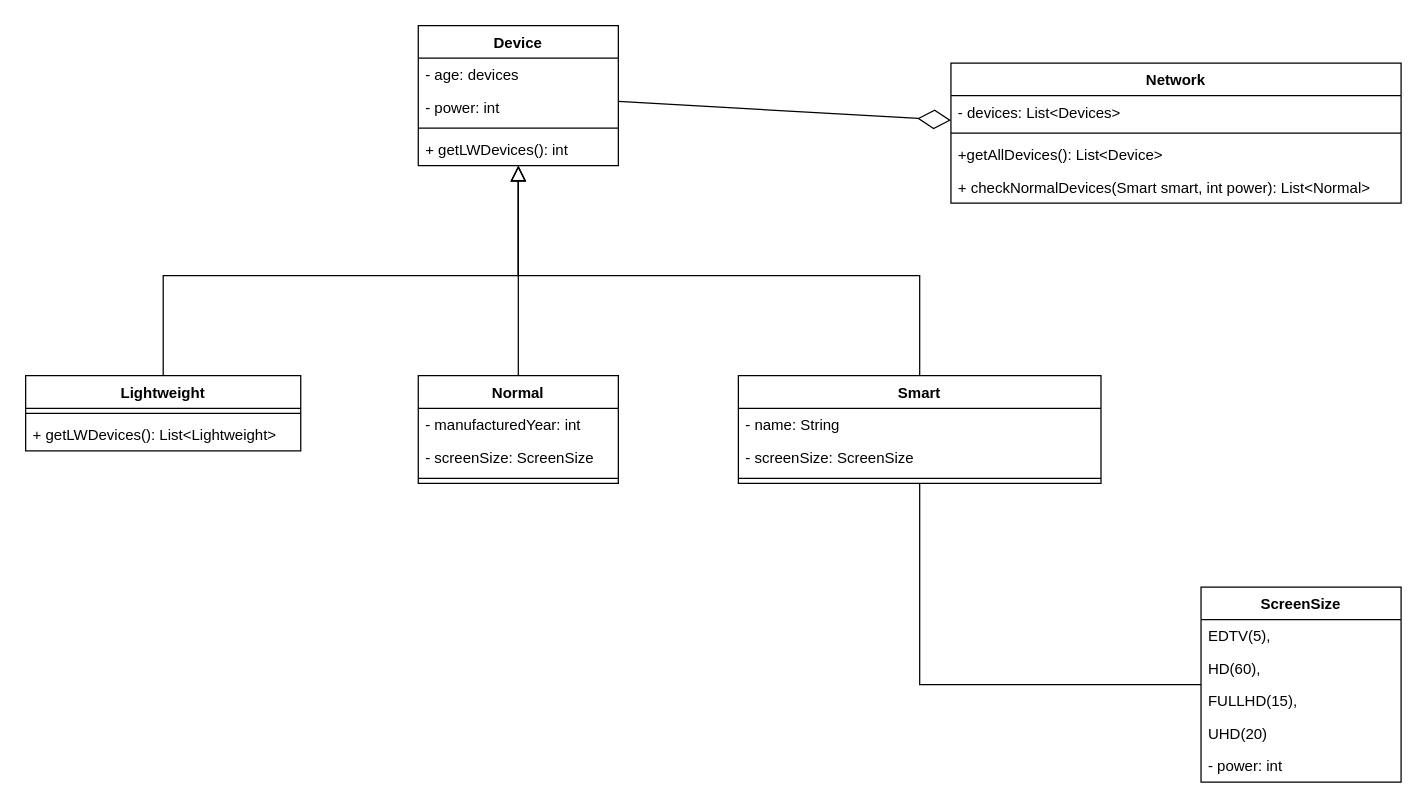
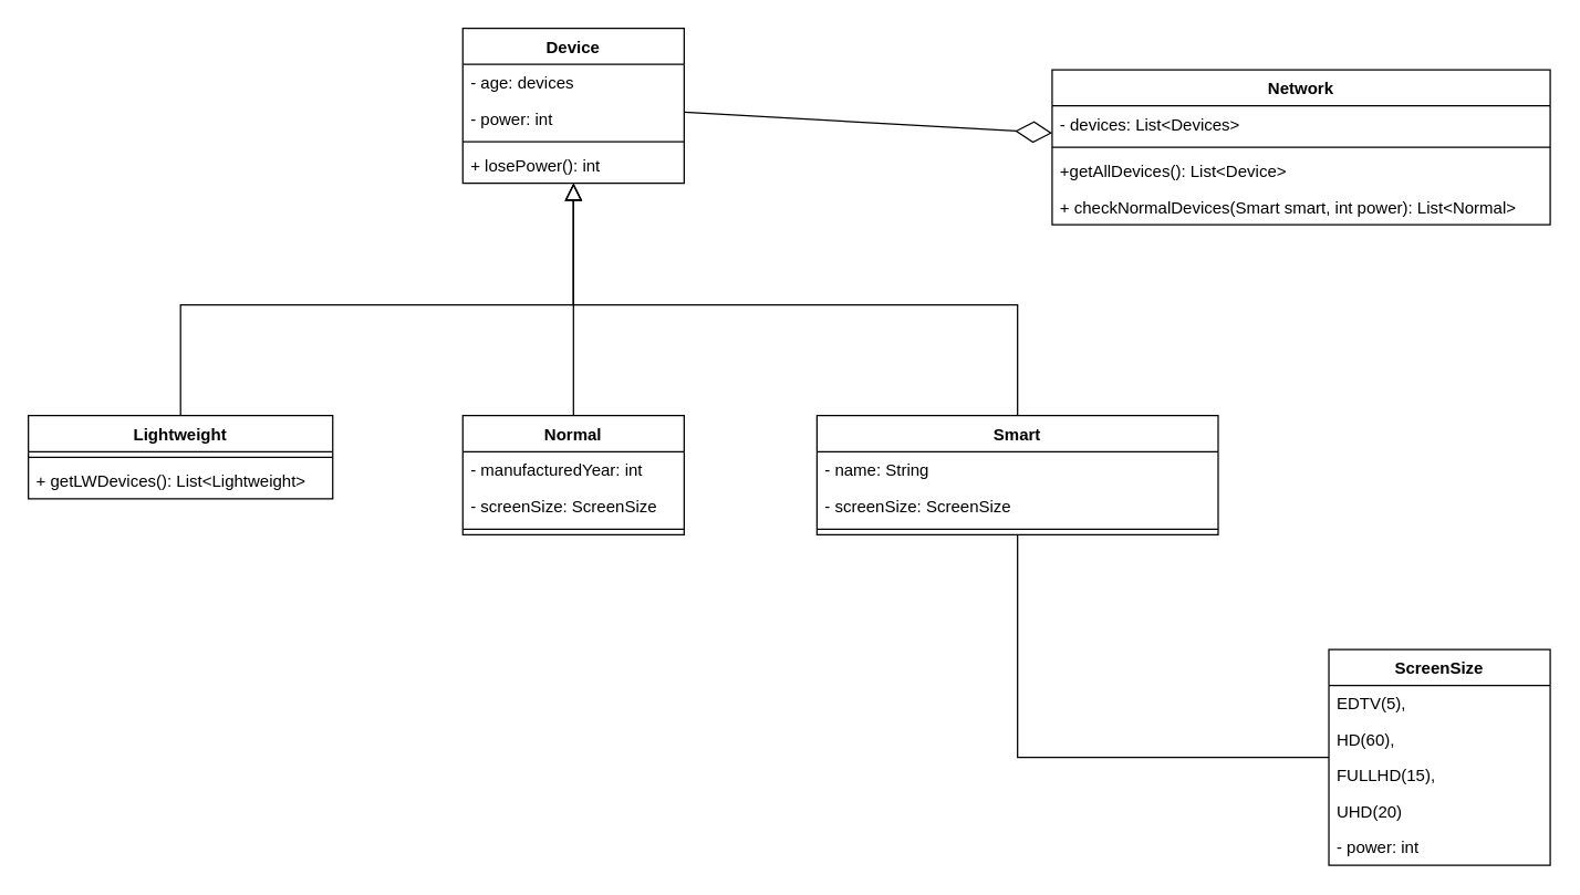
  <mxCell id="0" />
  <mxCell id="1" parent="0" />
  <mxCell id="2" value="Network" style="swimlane;fontStyle=1;childLayout=stackLayout;horizontal=1;startSize=26;horizontalStack=0;resizeParent=1;resizeParentMax=0;resizeLast=0;collapsible=1;marginBottom=0;" vertex="1" parent="1"><mxGeometry x="760" y="50" width="360" height="112" as="geometry" /></mxCell>
  <mxCell id="3" value="- devices: List&lt;Devices&gt;" style="text;strokeColor=none;fillColor=none;align=left;verticalAlign=top;spacingLeft=4;spacingRight=4;overflow=hidden;rotatable=0;points=[[0,0.5],[1,0.5]];portConstraint=eastwest;" vertex="1" parent="2"><mxGeometry y="26" width="360" height="26" as="geometry" /></mxCell>
  <mxCell id="4" value="" style="line;strokeWidth=1;fillColor=none;align=left;verticalAlign=middle;spacingTop=-1;spacingLeft=3;spacingRight=3;rotatable=0;labelPosition=right;points=[];portConstraint=eastwest;" vertex="1" parent="2"><mxGeometry y="52" width="360" height="8" as="geometry" /></mxCell>
  <mxCell id="5" value="+getAllDevices(): List&lt;Device&gt;" style="text;strokeColor=none;fillColor=none;align=left;verticalAlign=top;spacingLeft=4;spacingRight=4;overflow=hidden;rotatable=0;points=[[0,0.5],[1,0.5]];portConstraint=eastwest;" vertex="1" parent="2"><mxGeometry y="60" width="360" height="26" as="geometry" /></mxCell>
  <mxCell id="6" value="+ checkNormalDevices(Smart smart, int power): List&lt;Normal&gt;" style="text;strokeColor=none;fillColor=none;align=left;verticalAlign=top;spacingLeft=4;spacingRight=4;overflow=hidden;rotatable=0;points=[[0,0.5],[1,0.5]];portConstraint=eastwest;" vertex="1" parent="2"><mxGeometry y="86" width="360" height="26" as="geometry" /></mxCell>
  <mxCell id="7" value="Device" style="swimlane;fontStyle=1;childLayout=stackLayout;horizontal=1;startSize=26;horizontalStack=0;resizeParent=1;resizeParentMax=0;resizeLast=0;collapsible=1;marginBottom=0;" vertex="1" parent="1"><mxGeometry x="334" y="20" width="160" height="112" as="geometry" /></mxCell>
  <mxCell id="8" value="- age: devices" style="text;strokeColor=none;fillColor=none;align=left;verticalAlign=top;spacingLeft=4;spacingRight=4;overflow=hidden;rotatable=0;points=[[0,0.5],[1,0.5]];portConstraint=eastwest;" vertex="1" parent="7"><mxGeometry y="26" width="160" height="26" as="geometry" /></mxCell>
  <mxCell id="9" value="- power: int" style="text;strokeColor=none;fillColor=none;align=left;verticalAlign=top;spacingLeft=4;spacingRight=4;overflow=hidden;rotatable=0;points=[[0,0.5],[1,0.5]];portConstraint=eastwest;" vertex="1" parent="7"><mxGeometry y="52" width="160" height="26" as="geometry" /></mxCell>
  <mxCell id="10" value="" style="line;strokeWidth=1;fillColor=none;align=left;verticalAlign=middle;spacingTop=-1;spacingLeft=3;spacingRight=3;rotatable=0;labelPosition=right;points=[];portConstraint=eastwest;" vertex="1" parent="7"><mxGeometry y="78" width="160" height="8" as="geometry" /></mxCell>
- <mxCell id="11" value="+ getLWDevices(): int" style="text;strokeColor=none;fillColor=none;align=left;verticalAlign=top;spacingLeft=4;spacingRight=4;overflow=hidden;rotatable=0;points=[[0,0.5],[1,0.5]];portConstraint=eastwest;" vertex="1" parent="7"><mxGeometry y="86" width="160" height="26" as="geometry" /></mxCell>
+ <mxCell id="11" value="+ losePower(): int" style="text;strokeColor=none;fillColor=none;align=left;verticalAlign=top;spacingLeft=4;spacingRight=4;overflow=hidden;rotatable=0;points=[[0,0.5],[1,0.5]];portConstraint=eastwest;" vertex="1" parent="7"><mxGeometry y="86" width="160" height="26" as="geometry" /></mxCell>
  <mxCell id="12" style="edgeStyle=orthogonalEdgeStyle;rounded=0;orthogonalLoop=1;jettySize=auto;html=1;endArrow=block;endFill=0;endSize=10;" edge="1" parent="1" source="13" target="7"><mxGeometry relative="1" as="geometry"><Array as="points"><mxPoint x="130" y="220" /><mxPoint x="414" y="220" /></Array></mxGeometry></mxCell>
  <mxCell id="13" value="Lightweight" style="swimlane;fontStyle=1;childLayout=stackLayout;horizontal=1;startSize=26;horizontalStack=0;resizeParent=1;resizeParentMax=0;resizeLast=0;collapsible=1;marginBottom=0;" vertex="1" parent="1"><mxGeometry x="20" y="300" width="220" height="60" as="geometry" /></mxCell>
  <mxCell id="14" value="" style="line;strokeWidth=1;fillColor=none;align=left;verticalAlign=middle;spacingTop=-1;spacingLeft=3;spacingRight=3;rotatable=0;labelPosition=right;points=[];portConstraint=eastwest;" vertex="1" parent="13"><mxGeometry y="26" width="220" height="8" as="geometry" /></mxCell>
  <mxCell id="15" value="+ getLWDevices(): List&lt;Lightweight&gt;" style="text;strokeColor=none;fillColor=none;align=left;verticalAlign=top;spacingLeft=4;spacingRight=4;overflow=hidden;rotatable=0;points=[[0,0.5],[1,0.5]];portConstraint=eastwest;" vertex="1" parent="13"><mxGeometry y="34" width="220" height="26" as="geometry" /></mxCell>
  <mxCell id="16" style="edgeStyle=orthogonalEdgeStyle;rounded=0;orthogonalLoop=1;jettySize=auto;html=1;endArrow=block;endFill=0;endSize=10;" edge="1" parent="1" source="17" target="7"><mxGeometry relative="1" as="geometry" /></mxCell>
  <mxCell id="17" value="Normal" style="swimlane;fontStyle=1;childLayout=stackLayout;horizontal=1;startSize=26;horizontalStack=0;resizeParent=1;resizeParentMax=0;resizeLast=0;collapsible=1;marginBottom=0;" vertex="1" parent="1"><mxGeometry x="334" y="300" width="160" height="86" as="geometry" /></mxCell>
  <mxCell id="18" value="- manufacturedYear: int" style="text;strokeColor=none;fillColor=none;align=left;verticalAlign=top;spacingLeft=4;spacingRight=4;overflow=hidden;rotatable=0;points=[[0,0.5],[1,0.5]];portConstraint=eastwest;" vertex="1" parent="17"><mxGeometry y="26" width="160" height="26" as="geometry" /></mxCell>
  <mxCell id="19" value="- screenSize: ScreenSize" style="text;strokeColor=none;fillColor=none;align=left;verticalAlign=top;spacingLeft=4;spacingRight=4;overflow=hidden;rotatable=0;points=[[0,0.5],[1,0.5]];portConstraint=eastwest;" vertex="1" parent="17"><mxGeometry y="52" width="160" height="26" as="geometry" /></mxCell>
  <mxCell id="20" value="" style="line;strokeWidth=1;fillColor=none;align=left;verticalAlign=middle;spacingTop=-1;spacingLeft=3;spacingRight=3;rotatable=0;labelPosition=right;points=[];portConstraint=eastwest;" vertex="1" parent="17"><mxGeometry y="78" width="160" height="8" as="geometry" /></mxCell>
  <mxCell id="21" style="edgeStyle=orthogonalEdgeStyle;rounded=0;orthogonalLoop=1;jettySize=auto;html=1;endArrow=block;endFill=0;endSize=10;" edge="1" parent="1" source="22" target="7"><mxGeometry relative="1" as="geometry"><Array as="points"><mxPoint x="735" y="220" /><mxPoint x="414" y="220" /></Array></mxGeometry></mxCell>
  <mxCell id="22" value="Smart" style="swimlane;fontStyle=1;childLayout=stackLayout;horizontal=1;startSize=26;horizontalStack=0;resizeParent=1;resizeParentMax=0;resizeLast=0;collapsible=1;marginBottom=0;" vertex="1" parent="1"><mxGeometry x="590" y="300" width="290" height="86" as="geometry" /></mxCell>
  <mxCell id="23" value="- name: String" style="text;strokeColor=none;fillColor=none;align=left;verticalAlign=top;spacingLeft=4;spacingRight=4;overflow=hidden;rotatable=0;points=[[0,0.5],[1,0.5]];portConstraint=eastwest;" vertex="1" parent="22"><mxGeometry y="26" width="290" height="26" as="geometry" /></mxCell>
  <mxCell id="24" value="- screenSize: ScreenSize" style="text;strokeColor=none;fillColor=none;align=left;verticalAlign=top;spacingLeft=4;spacingRight=4;overflow=hidden;rotatable=0;points=[[0,0.5],[1,0.5]];portConstraint=eastwest;" vertex="1" parent="22"><mxGeometry y="52" width="290" height="26" as="geometry" /></mxCell>
  <mxCell id="25" value="" style="line;strokeWidth=1;fillColor=none;align=left;verticalAlign=middle;spacingTop=-1;spacingLeft=3;spacingRight=3;rotatable=0;labelPosition=right;points=[];portConstraint=eastwest;" vertex="1" parent="22"><mxGeometry y="78" width="290" height="8" as="geometry" /></mxCell>
  <mxCell id="26" style="edgeStyle=orthogonalEdgeStyle;rounded=0;orthogonalLoop=1;jettySize=auto;html=1;endArrow=none;endFill=0;endSize=10;" edge="1" parent="1" source="27" target="22"><mxGeometry relative="1" as="geometry" /></mxCell>
  <mxCell id="27" value="ScreenSize" style="swimlane;fontStyle=1;childLayout=stackLayout;horizontal=1;startSize=26;horizontalStack=0;resizeParent=1;resizeParentMax=0;resizeLast=0;collapsible=1;marginBottom=0;" vertex="1" parent="1"><mxGeometry x="960" y="469" width="160" height="156" as="geometry" /></mxCell>
  <mxCell id="28" value="EDTV(5)," style="text;strokeColor=none;fillColor=none;align=left;verticalAlign=top;spacingLeft=4;spacingRight=4;overflow=hidden;rotatable=0;points=[[0,0.5],[1,0.5]];portConstraint=eastwest;" vertex="1" parent="27"><mxGeometry y="26" width="160" height="26" as="geometry" /></mxCell>
  <mxCell id="29" value="HD(60)," style="text;strokeColor=none;fillColor=none;align=left;verticalAlign=top;spacingLeft=4;spacingRight=4;overflow=hidden;rotatable=0;points=[[0,0.5],[1,0.5]];portConstraint=eastwest;" vertex="1" parent="27"><mxGeometry y="52" width="160" height="26" as="geometry" /></mxCell>
  <mxCell id="30" value="FULLHD(15)," style="text;strokeColor=none;fillColor=none;align=left;verticalAlign=top;spacingLeft=4;spacingRight=4;overflow=hidden;rotatable=0;points=[[0,0.5],[1,0.5]];portConstraint=eastwest;" vertex="1" parent="27"><mxGeometry y="78" width="160" height="26" as="geometry" /></mxCell>
  <mxCell id="31" value="UHD(20)" style="text;strokeColor=none;fillColor=none;align=left;verticalAlign=top;spacingLeft=4;spacingRight=4;overflow=hidden;rotatable=0;points=[[0,0.5],[1,0.5]];portConstraint=eastwest;" vertex="1" parent="27"><mxGeometry y="104" width="160" height="26" as="geometry" /></mxCell>
  <mxCell id="32" value="- power: int" style="text;strokeColor=none;fillColor=none;align=left;verticalAlign=top;spacingLeft=4;spacingRight=4;overflow=hidden;rotatable=0;points=[[0,0.5],[1,0.5]];portConstraint=eastwest;" vertex="1" parent="27"><mxGeometry y="130" width="160" height="26" as="geometry" /></mxCell>
  <mxCell id="33" value="" style="endArrow=diamondThin;endFill=0;endSize=24;html=1;rounded=0;" edge="1" parent="1" source="7" target="2"><mxGeometry width="160" relative="1" as="geometry"><mxPoint x="560" y="140" as="sourcePoint" /><mxPoint x="720" y="140" as="targetPoint" /></mxGeometry></mxCell>
